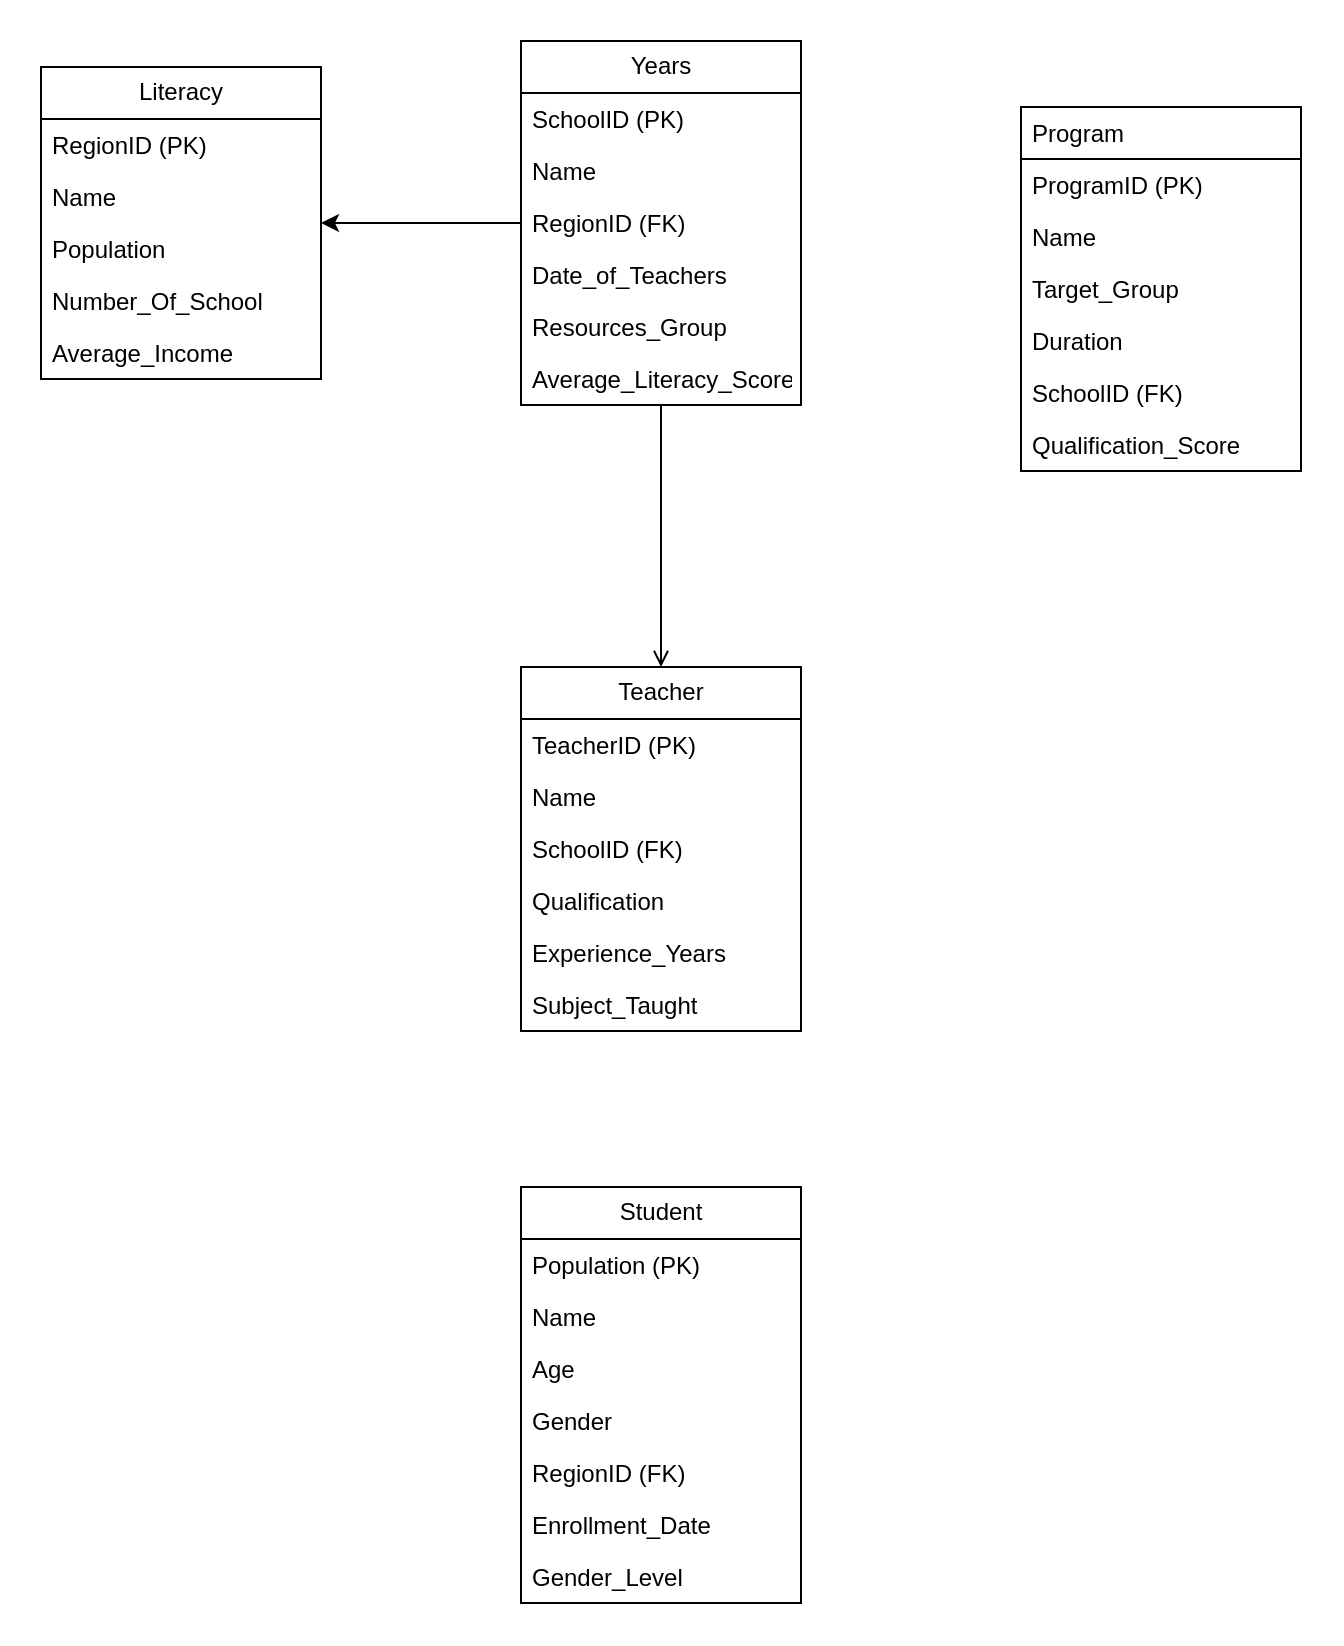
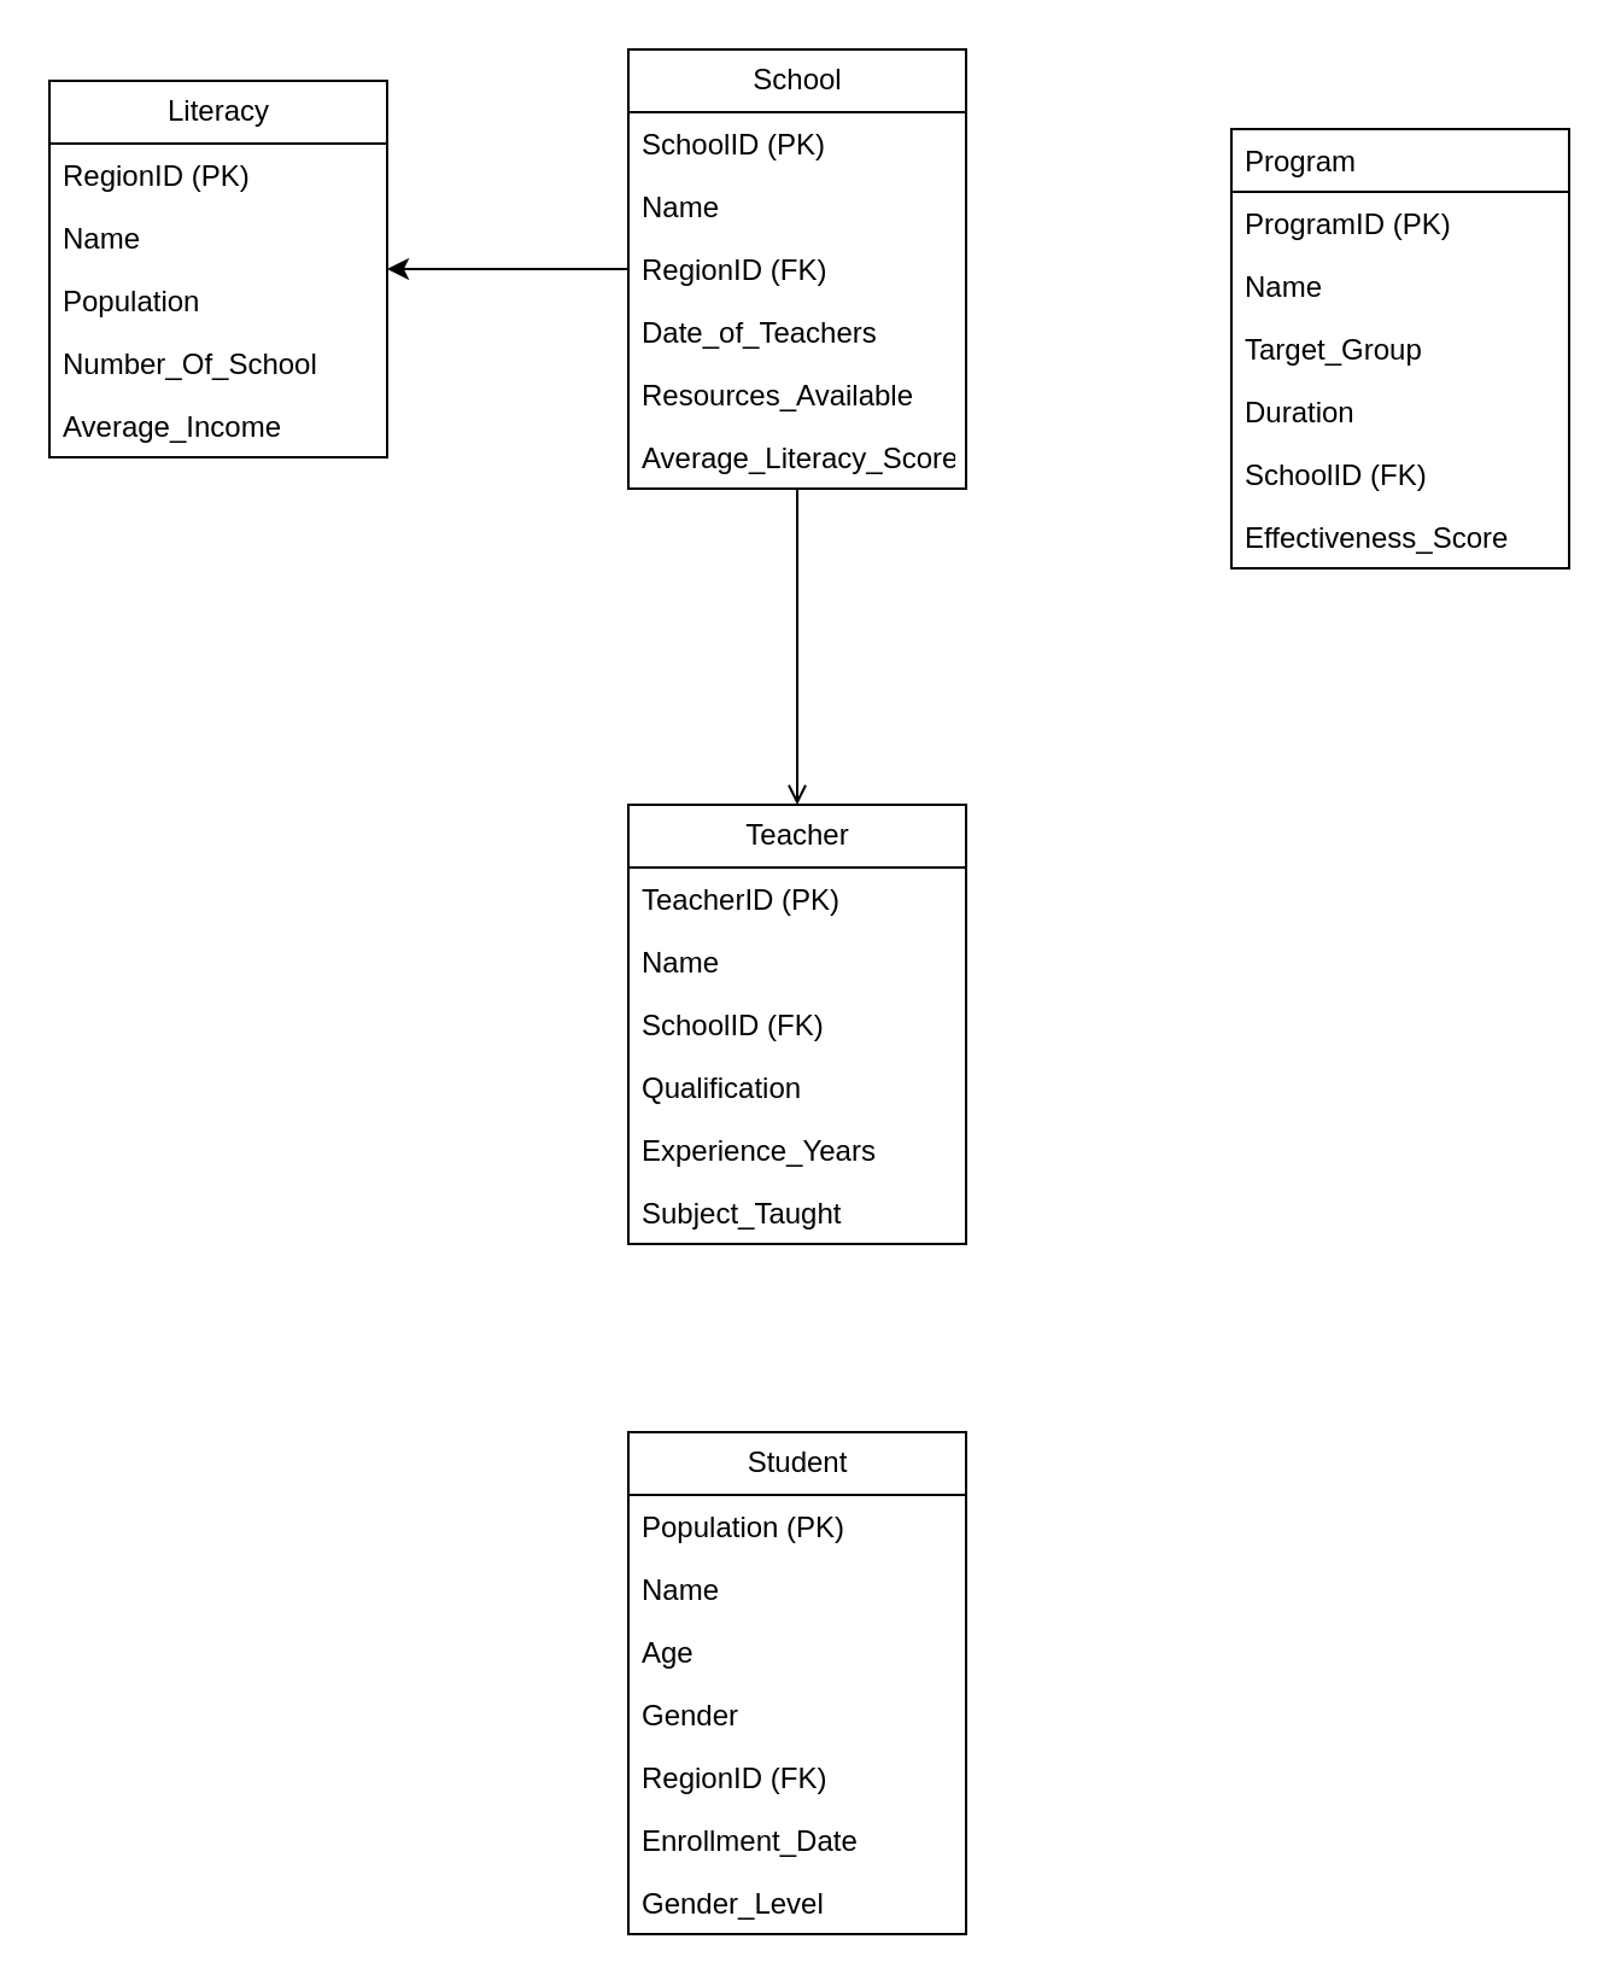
  <mxCell id="0" />
  <mxCell id="1" parent="0" />
  <mxCell id="2" value="Literacy" style="swimlane;fontStyle=0;childLayout=stackLayout;horizontal=1;startSize=26;fillColor=none;horizontalStack=0;resizeParent=1;resizeParentMax=0;resizeLast=0;collapsible=1;marginBottom=0;html=1;" vertex="1" parent="1"><mxGeometry x="20" y="33" width="140" height="156" as="geometry" /></mxCell>
  <mxCell id="3" value="RegionID (PK)" style="text;strokeColor=none;fillColor=none;align=left;verticalAlign=top;spacingLeft=4;spacingRight=4;overflow=hidden;rotatable=0;points=[[0,0.5],[1,0.5]];portConstraint=eastwest;whiteSpace=wrap;html=1;" vertex="1" parent="2"><mxGeometry y="26" width="140" height="26" as="geometry" /></mxCell>
  <mxCell id="4" value="Name" style="text;strokeColor=none;fillColor=none;align=left;verticalAlign=top;spacingLeft=4;spacingRight=4;overflow=hidden;rotatable=0;points=[[0,0.5],[1,0.5]];portConstraint=eastwest;whiteSpace=wrap;html=1;" vertex="1" parent="2"><mxGeometry y="52" width="140" height="26" as="geometry" /></mxCell>
  <mxCell id="5" value="Population" style="text;strokeColor=none;fillColor=none;align=left;verticalAlign=top;spacingLeft=4;spacingRight=4;overflow=hidden;rotatable=0;points=[[0,0.5],[1,0.5]];portConstraint=eastwest;whiteSpace=wrap;html=1;" vertex="1" parent="2"><mxGeometry y="78" width="140" height="26" as="geometry" /></mxCell>
  <mxCell id="6" value="Number_Of_School" style="text;strokeColor=none;fillColor=none;align=left;verticalAlign=top;spacingLeft=4;spacingRight=4;overflow=hidden;rotatable=0;points=[[0,0.5],[1,0.5]];portConstraint=eastwest;whiteSpace=wrap;html=1;" vertex="1" parent="2"><mxGeometry y="104" width="140" height="26" as="geometry" /></mxCell>
  <mxCell id="7" value="Average_Income" style="text;strokeColor=none;fillColor=none;align=left;verticalAlign=top;spacingLeft=4;spacingRight=4;overflow=hidden;rotatable=0;points=[[0,0.5],[1,0.5]];portConstraint=eastwest;whiteSpace=wrap;html=1;" vertex="1" parent="2"><mxGeometry y="130" width="140" height="26" as="geometry" /></mxCell>
  <mxCell id="8" style="edgeStyle=orthogonalEdgeStyle;rounded=0;orthogonalLoop=1;jettySize=auto;html=1;" edge="1" parent="1" source="10" target="2"><mxGeometry relative="1" as="geometry" /></mxCell>
  <mxCell id="9" style="edgeStyle=orthogonalEdgeStyle;rounded=0;orthogonalLoop=1;jettySize=auto;html=1;entryX=0.5;entryY=0;entryDx=0;entryDy=0;fontFamily=Helvetica;fontSize=12;fontColor=default;endArrow=open;" edge="1" parent="1" source="10" target="17"><mxGeometry relative="1" as="geometry" /></mxCell>
- <mxCell id="10" value="Years" style="swimlane;fontStyle=0;childLayout=stackLayout;horizontal=1;startSize=26;fillColor=none;horizontalStack=0;resizeParent=1;resizeParentMax=0;resizeLast=0;collapsible=1;marginBottom=0;html=1;" vertex="1" parent="1"><mxGeometry x="260" y="20" width="140" height="182" as="geometry" /></mxCell>
+ <mxCell id="10" value="School" style="swimlane;fontStyle=0;childLayout=stackLayout;horizontal=1;startSize=26;fillColor=none;horizontalStack=0;resizeParent=1;resizeParentMax=0;resizeLast=0;collapsible=1;marginBottom=0;html=1;" vertex="1" parent="1"><mxGeometry x="260" y="20" width="140" height="182" as="geometry" /></mxCell>
  <mxCell id="11" value="SchoolID (PK)" style="text;strokeColor=none;fillColor=none;align=left;verticalAlign=top;spacingLeft=4;spacingRight=4;overflow=hidden;rotatable=0;points=[[0,0.5],[1,0.5]];portConstraint=eastwest;whiteSpace=wrap;html=1;" vertex="1" parent="10"><mxGeometry y="26" width="140" height="26" as="geometry" /></mxCell>
  <mxCell id="12" value="Name" style="text;strokeColor=none;fillColor=none;align=left;verticalAlign=top;spacingLeft=4;spacingRight=4;overflow=hidden;rotatable=0;points=[[0,0.5],[1,0.5]];portConstraint=eastwest;whiteSpace=wrap;html=1;" vertex="1" parent="10"><mxGeometry y="52" width="140" height="26" as="geometry" /></mxCell>
  <mxCell id="13" value="RegionID (FK)" style="text;strokeColor=none;fillColor=none;align=left;verticalAlign=top;spacingLeft=4;spacingRight=4;overflow=hidden;rotatable=0;points=[[0,0.5],[1,0.5]];portConstraint=eastwest;whiteSpace=wrap;html=1;" vertex="1" parent="10"><mxGeometry y="78" width="140" height="26" as="geometry" /></mxCell>
  <mxCell id="14" value="Date_of_Teachers" style="text;strokeColor=none;fillColor=none;align=left;verticalAlign=top;spacingLeft=4;spacingRight=4;overflow=hidden;rotatable=0;points=[[0,0.5],[1,0.5]];portConstraint=eastwest;whiteSpace=wrap;html=1;" vertex="1" parent="10"><mxGeometry y="104" width="140" height="26" as="geometry" /></mxCell>
- <mxCell id="15" value="Resources_Group" style="text;strokeColor=none;fillColor=none;align=left;verticalAlign=top;spacingLeft=4;spacingRight=4;overflow=hidden;rotatable=0;points=[[0,0.5],[1,0.5]];portConstraint=eastwest;whiteSpace=wrap;html=1;" vertex="1" parent="10"><mxGeometry y="130" width="140" height="26" as="geometry" /></mxCell>
+ <mxCell id="15" value="Resources_Available" style="text;strokeColor=none;fillColor=none;align=left;verticalAlign=top;spacingLeft=4;spacingRight=4;overflow=hidden;rotatable=0;points=[[0,0.5],[1,0.5]];portConstraint=eastwest;whiteSpace=wrap;html=1;" vertex="1" parent="10"><mxGeometry y="130" width="140" height="26" as="geometry" /></mxCell>
  <mxCell id="16" value="Average_Literacy_Score" style="text;strokeColor=none;fillColor=none;align=left;verticalAlign=top;spacingLeft=4;spacingRight=4;overflow=hidden;rotatable=0;points=[[0,0.5],[1,0.5]];portConstraint=eastwest;whiteSpace=wrap;html=1;" vertex="1" parent="10"><mxGeometry y="156" width="140" height="26" as="geometry" /></mxCell>
  <mxCell id="17" value="Teacher" style="swimlane;fontStyle=0;childLayout=stackLayout;horizontal=1;startSize=26;fillColor=none;horizontalStack=0;resizeParent=1;resizeParentMax=0;resizeLast=0;collapsible=1;marginBottom=0;html=1;" vertex="1" parent="1"><mxGeometry x="260" y="333" width="140" height="182" as="geometry" /></mxCell>
  <mxCell id="18" value="TeacherID (PK)" style="text;strokeColor=none;fillColor=none;align=left;verticalAlign=top;spacingLeft=4;spacingRight=4;overflow=hidden;rotatable=0;points=[[0,0.5],[1,0.5]];portConstraint=eastwest;whiteSpace=wrap;html=1;" vertex="1" parent="17"><mxGeometry y="26" width="140" height="26" as="geometry" /></mxCell>
  <mxCell id="19" value="Name" style="text;strokeColor=none;fillColor=none;align=left;verticalAlign=top;spacingLeft=4;spacingRight=4;overflow=hidden;rotatable=0;points=[[0,0.5],[1,0.5]];portConstraint=eastwest;whiteSpace=wrap;html=1;" vertex="1" parent="17"><mxGeometry y="52" width="140" height="26" as="geometry" /></mxCell>
  <mxCell id="20" value="SchoolID (FK)" style="text;strokeColor=none;fillColor=none;align=left;verticalAlign=top;spacingLeft=4;spacingRight=4;overflow=hidden;rotatable=0;points=[[0,0.5],[1,0.5]];portConstraint=eastwest;whiteSpace=wrap;html=1;" vertex="1" parent="17"><mxGeometry y="78" width="140" height="26" as="geometry" /></mxCell>
  <mxCell id="21" value="Qualification" style="text;strokeColor=none;fillColor=none;align=left;verticalAlign=top;spacingLeft=4;spacingRight=4;overflow=hidden;rotatable=0;points=[[0,0.5],[1,0.5]];portConstraint=eastwest;whiteSpace=wrap;html=1;" vertex="1" parent="17"><mxGeometry y="104" width="140" height="26" as="geometry" /></mxCell>
  <mxCell id="22" value="Experience_Years" style="text;strokeColor=none;fillColor=none;align=left;verticalAlign=top;spacingLeft=4;spacingRight=4;overflow=hidden;rotatable=0;points=[[0,0.5],[1,0.5]];portConstraint=eastwest;whiteSpace=wrap;html=1;" vertex="1" parent="17"><mxGeometry y="130" width="140" height="26" as="geometry" /></mxCell>
  <mxCell id="23" value="Subject_Taught" style="text;strokeColor=none;fillColor=none;align=left;verticalAlign=top;spacingLeft=4;spacingRight=4;overflow=hidden;rotatable=0;points=[[0,0.5],[1,0.5]];portConstraint=eastwest;whiteSpace=wrap;html=1;" vertex="1" parent="17"><mxGeometry y="156" width="140" height="26" as="geometry" /></mxCell>
  <mxCell id="24" value="Student" style="swimlane;fontStyle=0;childLayout=stackLayout;horizontal=1;startSize=26;fillColor=none;horizontalStack=0;resizeParent=1;resizeParentMax=0;resizeLast=0;collapsible=1;marginBottom=0;html=1;" vertex="1" parent="1"><mxGeometry x="260" y="593" width="140" height="208" as="geometry" /></mxCell>
  <mxCell id="25" value="Population (PK)" style="text;strokeColor=none;fillColor=none;align=left;verticalAlign=top;spacingLeft=4;spacingRight=4;overflow=hidden;rotatable=0;points=[[0,0.5],[1,0.5]];portConstraint=eastwest;whiteSpace=wrap;html=1;" vertex="1" parent="24"><mxGeometry y="26" width="140" height="26" as="geometry" /></mxCell>
  <mxCell id="26" value="Name" style="text;strokeColor=none;fillColor=none;align=left;verticalAlign=top;spacingLeft=4;spacingRight=4;overflow=hidden;rotatable=0;points=[[0,0.5],[1,0.5]];portConstraint=eastwest;whiteSpace=wrap;html=1;" vertex="1" parent="24"><mxGeometry y="52" width="140" height="26" as="geometry" /></mxCell>
  <mxCell id="27" value="Age" style="text;strokeColor=none;fillColor=none;align=left;verticalAlign=top;spacingLeft=4;spacingRight=4;overflow=hidden;rotatable=0;points=[[0,0.5],[1,0.5]];portConstraint=eastwest;whiteSpace=wrap;html=1;" vertex="1" parent="24"><mxGeometry y="78" width="140" height="26" as="geometry" /></mxCell>
  <mxCell id="28" value="Gender" style="text;strokeColor=none;fillColor=none;align=left;verticalAlign=top;spacingLeft=4;spacingRight=4;overflow=hidden;rotatable=0;points=[[0,0.5],[1,0.5]];portConstraint=eastwest;whiteSpace=wrap;html=1;" vertex="1" parent="24"><mxGeometry y="104" width="140" height="26" as="geometry" /></mxCell>
  <mxCell id="29" value="RegionID (FK)" style="text;strokeColor=none;fillColor=none;align=left;verticalAlign=top;spacingLeft=4;spacingRight=4;overflow=hidden;rotatable=0;points=[[0,0.5],[1,0.5]];portConstraint=eastwest;whiteSpace=wrap;html=1;" vertex="1" parent="24"><mxGeometry y="130" width="140" height="26" as="geometry" /></mxCell>
  <mxCell id="30" value="Enrollment_Date" style="text;strokeColor=none;fillColor=none;align=left;verticalAlign=top;spacingLeft=4;spacingRight=4;overflow=hidden;rotatable=0;points=[[0,0.5],[1,0.5]];portConstraint=eastwest;whiteSpace=wrap;html=1;" vertex="1" parent="24"><mxGeometry y="156" width="140" height="26" as="geometry" /></mxCell>
  <mxCell id="31" value="Gender_Level" style="text;strokeColor=none;fillColor=none;align=left;verticalAlign=top;spacingLeft=4;spacingRight=4;overflow=hidden;rotatable=0;points=[[0,0.5],[1,0.5]];portConstraint=eastwest;whiteSpace=wrap;html=1;" vertex="1" parent="24"><mxGeometry y="182" width="140" height="26" as="geometry" /></mxCell>
  <mxCell id="32" value="Program" style="swimlane;fontStyle=0;childLayout=stackLayout;horizontal=1;startSize=26;fillColor=none;horizontalStack=0;resizeParent=1;resizeParentMax=0;resizeLast=0;collapsible=1;marginBottom=0;html=1;align=left;verticalAlign=top;spacingLeft=4;spacingRight=4;fontFamily=Helvetica;fontSize=12;fontColor=default;" vertex="1" parent="1"><mxGeometry x="510" y="53" width="140" height="182" as="geometry" /></mxCell>
  <mxCell id="33" value="ProgramID (PK)" style="text;strokeColor=none;fillColor=none;align=left;verticalAlign=top;spacingLeft=4;spacingRight=4;overflow=hidden;rotatable=0;points=[[0,0.5],[1,0.5]];portConstraint=eastwest;whiteSpace=wrap;html=1;fontFamily=Helvetica;fontSize=12;fontColor=default;" vertex="1" parent="32"><mxGeometry y="26" width="140" height="26" as="geometry" /></mxCell>
  <mxCell id="34" value="Name" style="text;strokeColor=none;fillColor=none;align=left;verticalAlign=top;spacingLeft=4;spacingRight=4;overflow=hidden;rotatable=0;points=[[0,0.5],[1,0.5]];portConstraint=eastwest;whiteSpace=wrap;html=1;fontFamily=Helvetica;fontSize=12;fontColor=default;" vertex="1" parent="32"><mxGeometry y="52" width="140" height="26" as="geometry" /></mxCell>
  <mxCell id="35" value="Target_Group" style="text;strokeColor=none;fillColor=none;align=left;verticalAlign=top;spacingLeft=4;spacingRight=4;overflow=hidden;rotatable=0;points=[[0,0.5],[1,0.5]];portConstraint=eastwest;whiteSpace=wrap;html=1;fontFamily=Helvetica;fontSize=12;fontColor=default;" vertex="1" parent="32"><mxGeometry y="78" width="140" height="26" as="geometry" /></mxCell>
  <mxCell id="36" value="Duration" style="text;strokeColor=none;fillColor=none;align=left;verticalAlign=top;spacingLeft=4;spacingRight=4;overflow=hidden;rotatable=0;points=[[0,0.5],[1,0.5]];portConstraint=eastwest;whiteSpace=wrap;html=1;fontFamily=Helvetica;fontSize=12;fontColor=default;" vertex="1" parent="32"><mxGeometry y="104" width="140" height="26" as="geometry" /></mxCell>
  <mxCell id="37" value="SchoolID (FK)" style="text;strokeColor=none;fillColor=none;align=left;verticalAlign=top;spacingLeft=4;spacingRight=4;overflow=hidden;rotatable=0;points=[[0,0.5],[1,0.5]];portConstraint=eastwest;whiteSpace=wrap;html=1;fontFamily=Helvetica;fontSize=12;fontColor=default;" vertex="1" parent="32"><mxGeometry y="130" width="140" height="26" as="geometry" /></mxCell>
- <mxCell id="38" value="Qualification_Score" style="text;strokeColor=none;fillColor=none;align=left;verticalAlign=top;spacingLeft=4;spacingRight=4;overflow=hidden;rotatable=0;points=[[0,0.5],[1,0.5]];portConstraint=eastwest;whiteSpace=wrap;html=1;fontFamily=Helvetica;fontSize=12;fontColor=default;" vertex="1" parent="32"><mxGeometry y="156" width="140" height="26" as="geometry" /></mxCell>
+ <mxCell id="38" value="Effectiveness_Score" style="text;strokeColor=none;fillColor=none;align=left;verticalAlign=top;spacingLeft=4;spacingRight=4;overflow=hidden;rotatable=0;points=[[0,0.5],[1,0.5]];portConstraint=eastwest;whiteSpace=wrap;html=1;fontFamily=Helvetica;fontSize=12;fontColor=default;" vertex="1" parent="32"><mxGeometry y="156" width="140" height="26" as="geometry" /></mxCell>
